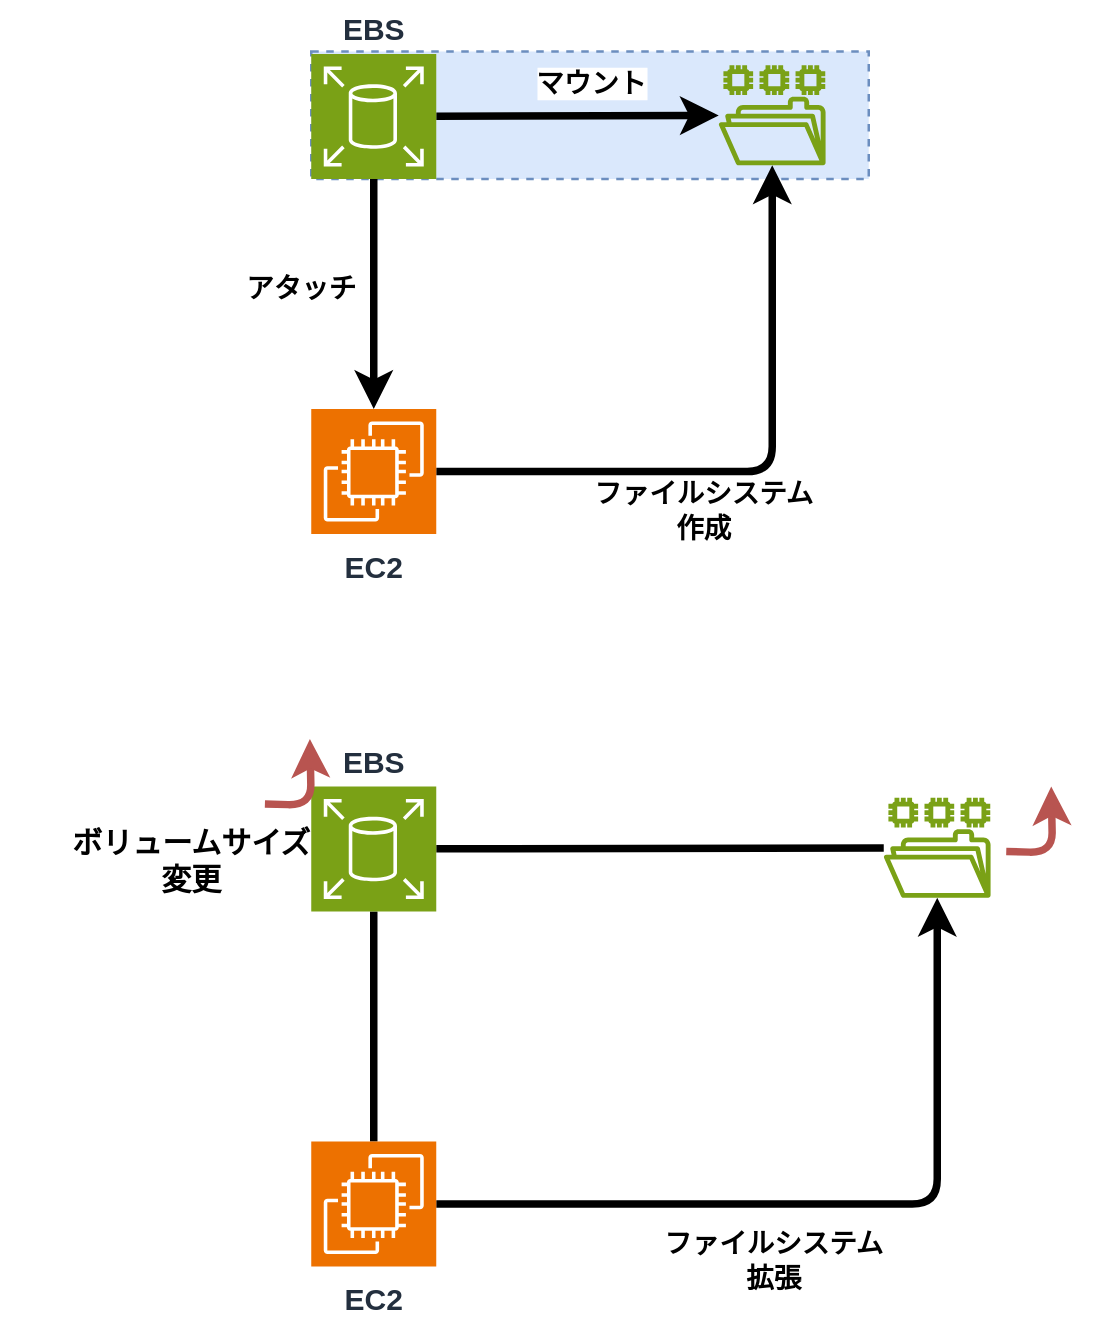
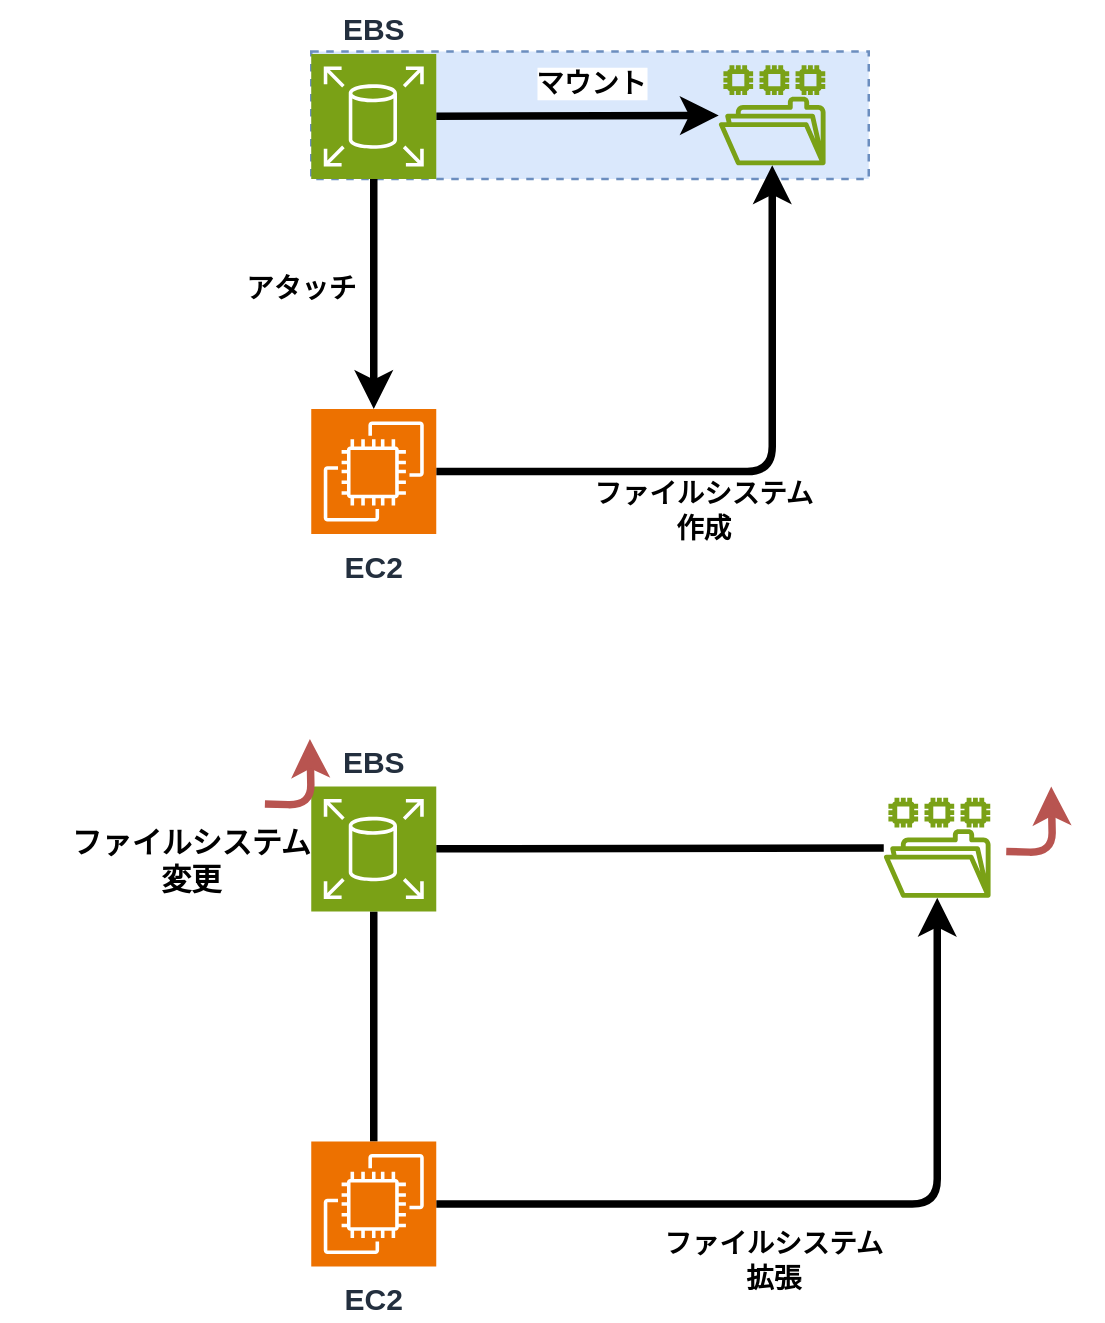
  <mxCell id="0" />
  <mxCell id="1" parent="0" />
  <mxCell id="2" value="" style="fillColor=#dae8fc;strokeColor=#6c8ebf;dashed=1;verticalAlign=top;fontStyle=0;whiteSpace=wrap;html=1;" vertex="1" parent="1"><mxGeometry x="124" y="20" width="223" height="51" as="geometry" /></mxCell>
  <mxCell id="3" style="edgeStyle=orthogonalEdgeStyle;html=1;strokeWidth=3;" edge="1" parent="1" source="5" target="11"><mxGeometry relative="1" as="geometry" /></mxCell>
  <mxCell id="4" value="ファイルシステム&lt;div&gt;作成&lt;/div&gt;" style="edgeLabel;html=1;align=center;verticalAlign=middle;resizable=0;points=[];fontStyle=1" vertex="1" connectable="0" parent="3"><mxGeometry x="0.359" y="1" relative="1" as="geometry"><mxPoint x="-27" y="56" as="offset" /></mxGeometry></mxCell>
  <mxCell id="5" value="&lt;b&gt;EC2&lt;/b&gt;" style="sketch=0;points=[[0,0,0],[0.25,0,0],[0.5,0,0],[0.75,0,0],[1,0,0],[0,1,0],[0.25,1,0],[0.5,1,0],[0.75,1,0],[1,1,0],[0,0.25,0],[0,0.5,0],[0,0.75,0],[1,0.25,0],[1,0.5,0],[1,0.75,0]];outlineConnect=0;fontColor=#232F3E;fillColor=#ED7100;strokeColor=#ffffff;dashed=0;verticalLabelPosition=bottom;verticalAlign=top;align=center;html=1;fontSize=12;fontStyle=0;aspect=fixed;shape=mxgraph.aws4.resourceIcon;resIcon=mxgraph.aws4.ec2;" vertex="1" parent="1"><mxGeometry x="124" y="163" width="50" height="50" as="geometry" /></mxCell>
  <mxCell id="6" style="edgeStyle=none;html=1;strokeWidth=3;" edge="1" parent="1" source="8" target="11"><mxGeometry relative="1" as="geometry" /></mxCell>
  <mxCell id="7" value="&lt;span&gt;マウント&lt;/span&gt;" style="edgeLabel;html=1;align=center;verticalAlign=middle;resizable=0;points=[];fontStyle=1" vertex="1" connectable="0" parent="6"><mxGeometry x="0.144" y="-2" relative="1" as="geometry"><mxPoint x="-4" y="-15" as="offset" /></mxGeometry></mxCell>
  <mxCell id="8" value="&lt;b&gt;EBS&lt;/b&gt;" style="sketch=0;points=[[0,0,0],[0.25,0,0],[0.5,0,0],[0.75,0,0],[1,0,0],[0,1,0],[0.25,1,0],[0.5,1,0],[0.75,1,0],[1,1,0],[0,0.25,0],[0,0.5,0],[0,0.75,0],[1,0.25,0],[1,0.5,0],[1,0.75,0]];outlineConnect=0;fontColor=#232F3E;fillColor=#7AA116;strokeColor=#ffffff;dashed=0;verticalLabelPosition=top;verticalAlign=bottom;align=center;html=1;fontSize=12;fontStyle=0;aspect=fixed;shape=mxgraph.aws4.resourceIcon;resIcon=mxgraph.aws4.elastic_block_store;labelPosition=center;" vertex="1" parent="1"><mxGeometry x="124" y="21" width="50" height="50" as="geometry" /></mxCell>
  <mxCell id="9" style="edgeStyle=none;html=1;strokeWidth=3;" edge="1" parent="1" source="8" target="5"><mxGeometry relative="1" as="geometry" /></mxCell>
  <mxCell id="10" value="アタッチ" style="edgeLabel;html=1;align=center;verticalAlign=middle;resizable=0;points=[];fontStyle=1;fontSize=11;" vertex="1" connectable="0" parent="9"><mxGeometry x="-0.418" relative="1" as="geometry"><mxPoint x="-30" y="16" as="offset" /></mxGeometry></mxCell>
  <mxCell id="11" value="" style="sketch=0;outlineConnect=0;fontColor=#232F3E;gradientColor=none;fillColor=#7AA116;strokeColor=none;dashed=0;verticalLabelPosition=bottom;verticalAlign=top;align=center;html=1;fontSize=12;fontStyle=0;aspect=fixed;pointerEvents=1;shape=mxgraph.aws4.file_system;" vertex="1" parent="1"><mxGeometry x="287" y="25.5" width="42.73" height="40" as="geometry" /></mxCell>
  <mxCell id="12" style="edgeStyle=orthogonalEdgeStyle;html=1;strokeWidth=3;" edge="1" source="16" target="18" parent="1"><mxGeometry relative="1" as="geometry" /></mxCell>
  <mxCell id="13" value="ファイルシステム&lt;div&gt;拡張&lt;/div&gt;" style="edgeLabel;html=1;align=center;verticalAlign=middle;resizable=0;points=[];fontStyle=1" vertex="1" connectable="0" parent="12"><mxGeometry x="0.359" y="1" relative="1" as="geometry"><mxPoint x="-65" y="41" as="offset" /></mxGeometry></mxCell>
  <mxCell id="14" style="edgeStyle=none;html=1;strokeWidth=3;endArrow=none;endFill=0;" edge="1" source="17" target="18" parent="1"><mxGeometry relative="1" as="geometry" /></mxCell>
  <mxCell id="15" style="edgeStyle=none;html=1;strokeWidth=3;endArrow=none;endFill=0;" edge="1" source="17" target="16" parent="1"><mxGeometry relative="1" as="geometry" /></mxCell>
  <mxCell id="16" value="&lt;b&gt;EC2&lt;/b&gt;" style="sketch=0;points=[[0,0,0],[0.25,0,0],[0.5,0,0],[0.75,0,0],[1,0,0],[0,1,0],[0.25,1,0],[0.5,1,0],[0.75,1,0],[1,1,0],[0,0.25,0],[0,0.5,0],[0,0.75,0],[1,0.25,0],[1,0.5,0],[1,0.75,0]];outlineConnect=0;fontColor=#232F3E;fillColor=#ED7100;strokeColor=#ffffff;dashed=0;verticalLabelPosition=bottom;verticalAlign=top;align=center;html=1;fontSize=12;fontStyle=0;aspect=fixed;shape=mxgraph.aws4.resourceIcon;resIcon=mxgraph.aws4.ec2;" vertex="1" parent="1"><mxGeometry x="124" y="456" width="50" height="50" as="geometry" /></mxCell>
  <mxCell id="17" value="&lt;b&gt;EBS&lt;/b&gt;" style="sketch=0;points=[[0,0,0],[0.25,0,0],[0.5,0,0],[0.75,0,0],[1,0,0],[0,1,0],[0.25,1,0],[0.5,1,0],[0.75,1,0],[1,1,0],[0,0.25,0],[0,0.5,0],[0,0.75,0],[1,0.25,0],[1,0.5,0],[1,0.75,0]];outlineConnect=0;fontColor=#232F3E;fillColor=#7AA116;strokeColor=#ffffff;dashed=0;verticalLabelPosition=top;verticalAlign=bottom;align=center;html=1;fontSize=12;fontStyle=0;aspect=fixed;shape=mxgraph.aws4.resourceIcon;resIcon=mxgraph.aws4.elastic_block_store;labelPosition=center;" vertex="1" parent="1"><mxGeometry x="124" y="314" width="50" height="50" as="geometry" /></mxCell>
  <mxCell id="18" value="" style="sketch=0;outlineConnect=0;fontColor=#232F3E;gradientColor=none;fillColor=#7AA116;strokeColor=none;dashed=0;verticalLabelPosition=bottom;verticalAlign=top;align=center;html=1;fontSize=12;fontStyle=0;aspect=fixed;pointerEvents=1;shape=mxgraph.aws4.file_system;" vertex="1" parent="1"><mxGeometry x="353" y="318.5" width="42.73" height="40" as="geometry" /></mxCell>
  <mxCell id="19" value="" style="endArrow=classic;html=1;edgeStyle=orthogonalEdgeStyle;strokeWidth=3;fillColor=#f8cecc;strokeColor=#b85450;" edge="1" parent="1"><mxGeometry width="50" height="50" relative="1" as="geometry"><mxPoint x="105.46" y="321" as="sourcePoint" /><mxPoint x="123.46" y="295" as="targetPoint" /></mxGeometry></mxCell>
- <mxCell id="20" value="&lt;span&gt;ボリュームサイズ&lt;/span&gt;&lt;div&gt;&lt;span&gt;変更&lt;/span&gt;&lt;/div&gt;" style="text;html=1;align=center;verticalAlign=middle;resizable=0;points=[];autosize=1;strokeColor=none;fillColor=none;fontStyle=1" vertex="1" parent="1"><mxGeometry x="20" y="323" width="112" height="41" as="geometry" /></mxCell>
+ <mxCell id="20" value="&lt;span&gt;ファイルシステム&lt;/span&gt;&lt;div&gt;&lt;span&gt;変更&lt;/span&gt;&lt;/div&gt;" style="text;html=1;align=center;verticalAlign=middle;resizable=0;points=[];autosize=1;strokeColor=none;fillColor=none;fontStyle=1" vertex="1" parent="1"><mxGeometry x="20" y="323" width="112" height="41" as="geometry" /></mxCell>
  <mxCell id="21" value="" style="endArrow=classic;html=1;edgeStyle=orthogonalEdgeStyle;strokeWidth=3;fillColor=#f8cecc;strokeColor=#b85450;" edge="1" parent="1"><mxGeometry width="50" height="50" relative="1" as="geometry"><mxPoint x="402" y="340" as="sourcePoint" /><mxPoint x="420" y="314" as="targetPoint" /></mxGeometry></mxCell>
